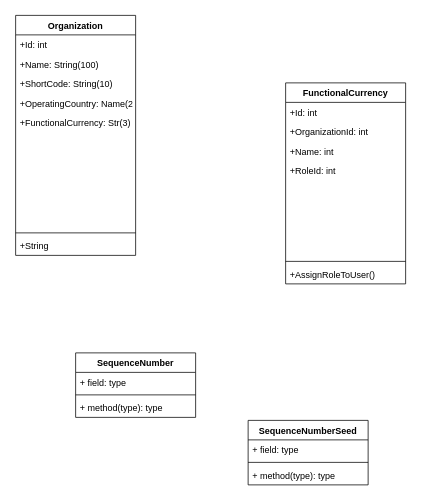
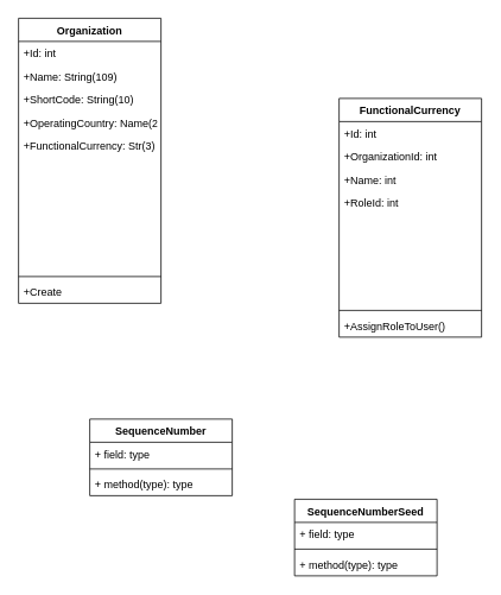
  <mxCell id="0" />
  <mxCell id="1" parent="0" />
  <mxCell id="2" value="Organization" style="swimlane;fontStyle=1;align=center;verticalAlign=top;childLayout=stackLayout;horizontal=1;startSize=26;horizontalStack=0;resizeParent=1;resizeParentMax=0;resizeLast=0;collapsible=1;marginBottom=0;" vertex="1" parent="1"><mxGeometry x="20" y="20" width="160" height="320" as="geometry" /></mxCell>
  <mxCell id="3" value="+Id: int" style="text;strokeColor=none;fillColor=none;align=left;verticalAlign=top;spacingLeft=4;spacingRight=4;overflow=hidden;rotatable=0;points=[[0,0.5],[1,0.5]];portConstraint=eastwest;" vertex="1" parent="2"><mxGeometry y="26" width="160" height="26" as="geometry" /></mxCell>
- <mxCell id="4" value="+Name: String(100)" style="text;strokeColor=none;fillColor=none;align=left;verticalAlign=top;spacingLeft=4;spacingRight=4;overflow=hidden;rotatable=0;points=[[0,0.5],[1,0.5]];portConstraint=eastwest;" vertex="1" parent="2"><mxGeometry y="52" width="160" height="26" as="geometry" /></mxCell>
+ <mxCell id="4" value="+Name: String(109)" style="text;strokeColor=none;fillColor=none;align=left;verticalAlign=top;spacingLeft=4;spacingRight=4;overflow=hidden;rotatable=0;points=[[0,0.5],[1,0.5]];portConstraint=eastwest;" vertex="1" parent="2"><mxGeometry y="52" width="160" height="26" as="geometry" /></mxCell>
  <mxCell id="5" value="+ShortCode: String(10)" style="text;strokeColor=none;fillColor=none;align=left;verticalAlign=top;spacingLeft=4;spacingRight=4;overflow=hidden;rotatable=0;points=[[0,0.5],[1,0.5]];portConstraint=eastwest;" vertex="1" parent="2"><mxGeometry y="78" width="160" height="26" as="geometry" /></mxCell>
  <mxCell id="6" value="+OperatingCountry: Name(2)" style="text;strokeColor=none;fillColor=none;align=left;verticalAlign=top;spacingLeft=4;spacingRight=4;overflow=hidden;rotatable=0;points=[[0,0.5],[1,0.5]];portConstraint=eastwest;" vertex="1" parent="2"><mxGeometry y="104" width="160" height="26" as="geometry" /></mxCell>
  <mxCell id="7" value="+FunctionalCurrency: Str(3)" style="text;strokeColor=none;fillColor=none;align=left;verticalAlign=top;spacingLeft=4;spacingRight=4;overflow=hidden;rotatable=0;points=[[0,0.5],[1,0.5]];portConstraint=eastwest;" vertex="1" parent="2"><mxGeometry y="130" width="160" height="26" as="geometry" /></mxCell>
  <mxCell id="8" style="text;strokeColor=none;fillColor=none;align=left;verticalAlign=top;spacingLeft=4;spacingRight=4;overflow=hidden;rotatable=0;points=[[0,0.5],[1,0.5]];portConstraint=eastwest;" vertex="1" parent="2"><mxGeometry y="156" width="160" height="26" as="geometry" /></mxCell>
  <mxCell id="9" style="text;strokeColor=none;fillColor=none;align=left;verticalAlign=top;spacingLeft=4;spacingRight=4;overflow=hidden;rotatable=0;points=[[0,0.5],[1,0.5]];portConstraint=eastwest;" vertex="1" parent="2"><mxGeometry y="182" width="160" height="26" as="geometry" /></mxCell>
  <mxCell id="10" style="text;strokeColor=none;fillColor=none;align=left;verticalAlign=top;spacingLeft=4;spacingRight=4;overflow=hidden;rotatable=0;points=[[0,0.5],[1,0.5]];portConstraint=eastwest;" vertex="1" parent="2"><mxGeometry y="208" width="160" height="26" as="geometry" /></mxCell>
  <mxCell id="11" style="text;strokeColor=none;fillColor=none;align=left;verticalAlign=top;spacingLeft=4;spacingRight=4;overflow=hidden;rotatable=0;points=[[0,0.5],[1,0.5]];portConstraint=eastwest;" vertex="1" parent="2"><mxGeometry y="234" width="160" height="26" as="geometry" /></mxCell>
  <mxCell id="12" style="text;strokeColor=none;fillColor=none;align=left;verticalAlign=top;spacingLeft=4;spacingRight=4;overflow=hidden;rotatable=0;points=[[0,0.5],[1,0.5]];portConstraint=eastwest;" vertex="1" parent="2"><mxGeometry y="260" width="160" height="26" as="geometry" /></mxCell>
  <mxCell id="13" value="" style="line;strokeWidth=1;fillColor=none;align=left;verticalAlign=middle;spacingTop=-1;spacingLeft=3;spacingRight=3;rotatable=0;labelPosition=right;points=[];portConstraint=eastwest;" vertex="1" parent="2"><mxGeometry y="286" width="160" height="8" as="geometry" /></mxCell>
- <mxCell id="14" value="+String" style="text;strokeColor=none;fillColor=none;align=left;verticalAlign=top;spacingLeft=4;spacingRight=4;overflow=hidden;rotatable=0;points=[[0,0.5],[1,0.5]];portConstraint=eastwest;" vertex="1" parent="2"><mxGeometry y="294" width="160" height="26" as="geometry" /></mxCell>
+ <mxCell id="14" value="+Create" style="text;strokeColor=none;fillColor=none;align=left;verticalAlign=top;spacingLeft=4;spacingRight=4;overflow=hidden;rotatable=0;points=[[0,0.5],[1,0.5]];portConstraint=eastwest;" vertex="1" parent="2"><mxGeometry y="294" width="160" height="26" as="geometry" /></mxCell>
  <mxCell id="15" value="FunctionalCurrency" style="swimlane;fontStyle=1;align=center;verticalAlign=top;childLayout=stackLayout;horizontal=1;startSize=26;horizontalStack=0;resizeParent=1;resizeParentMax=0;resizeLast=0;collapsible=1;marginBottom=0;" vertex="1" parent="1"><mxGeometry x="380" y="110" width="160" height="268" as="geometry" /></mxCell>
  <mxCell id="16" value="+Id: int" style="text;strokeColor=none;fillColor=none;align=left;verticalAlign=top;spacingLeft=4;spacingRight=4;overflow=hidden;rotatable=0;points=[[0,0.5],[1,0.5]];portConstraint=eastwest;" vertex="1" parent="15"><mxGeometry y="26" width="160" height="26" as="geometry" /></mxCell>
  <mxCell id="17" value="+OrganizationId: int" style="text;strokeColor=none;fillColor=none;align=left;verticalAlign=top;spacingLeft=4;spacingRight=4;overflow=hidden;rotatable=0;points=[[0,0.5],[1,0.5]];portConstraint=eastwest;" vertex="1" parent="15"><mxGeometry y="52" width="160" height="26" as="geometry" /></mxCell>
  <mxCell id="18" value="+Name: int" style="text;strokeColor=none;fillColor=none;align=left;verticalAlign=top;spacingLeft=4;spacingRight=4;overflow=hidden;rotatable=0;points=[[0,0.5],[1,0.5]];portConstraint=eastwest;" vertex="1" parent="15"><mxGeometry y="78" width="160" height="26" as="geometry" /></mxCell>
  <mxCell id="19" value="+RoleId: int" style="text;strokeColor=none;fillColor=none;align=left;verticalAlign=top;spacingLeft=4;spacingRight=4;overflow=hidden;rotatable=0;points=[[0,0.5],[1,0.5]];portConstraint=eastwest;" vertex="1" parent="15"><mxGeometry y="104" width="160" height="26" as="geometry" /></mxCell>
  <mxCell id="20" style="text;strokeColor=none;fillColor=none;align=left;verticalAlign=top;spacingLeft=4;spacingRight=4;overflow=hidden;rotatable=0;points=[[0,0.5],[1,0.5]];portConstraint=eastwest;" vertex="1" parent="15"><mxGeometry y="130" width="160" height="26" as="geometry" /></mxCell>
  <mxCell id="21" style="text;strokeColor=none;fillColor=none;align=left;verticalAlign=top;spacingLeft=4;spacingRight=4;overflow=hidden;rotatable=0;points=[[0,0.5],[1,0.5]];portConstraint=eastwest;" vertex="1" parent="15"><mxGeometry y="156" width="160" height="26" as="geometry" /></mxCell>
  <mxCell id="22" style="text;strokeColor=none;fillColor=none;align=left;verticalAlign=top;spacingLeft=4;spacingRight=4;overflow=hidden;rotatable=0;points=[[0,0.5],[1,0.5]];portConstraint=eastwest;" vertex="1" parent="15"><mxGeometry y="182" width="160" height="26" as="geometry" /></mxCell>
  <mxCell id="23" style="text;strokeColor=none;fillColor=none;align=left;verticalAlign=top;spacingLeft=4;spacingRight=4;overflow=hidden;rotatable=0;points=[[0,0.5],[1,0.5]];portConstraint=eastwest;" vertex="1" parent="15"><mxGeometry y="208" width="160" height="26" as="geometry" /></mxCell>
  <mxCell id="24" value="" style="line;strokeWidth=1;fillColor=none;align=left;verticalAlign=middle;spacingTop=-1;spacingLeft=3;spacingRight=3;rotatable=0;labelPosition=right;points=[];portConstraint=eastwest;" vertex="1" parent="15"><mxGeometry y="234" width="160" height="8" as="geometry" /></mxCell>
  <mxCell id="25" value="+AssignRoleToUser()" style="text;strokeColor=none;fillColor=none;align=left;verticalAlign=top;spacingLeft=4;spacingRight=4;overflow=hidden;rotatable=0;points=[[0,0.5],[1,0.5]];portConstraint=eastwest;" vertex="1" parent="15"><mxGeometry y="242" width="160" height="26" as="geometry" /></mxCell>
  <mxCell id="26" value="SequenceNumber" style="swimlane;fontStyle=1;align=center;verticalAlign=top;childLayout=stackLayout;horizontal=1;startSize=26;horizontalStack=0;resizeParent=1;resizeParentMax=0;resizeLast=0;collapsible=1;marginBottom=0;" vertex="1" parent="1"><mxGeometry x="100" y="470" width="160" height="86" as="geometry" /></mxCell>
  <mxCell id="27" value="+ field: type" style="text;strokeColor=none;fillColor=none;align=left;verticalAlign=top;spacingLeft=4;spacingRight=4;overflow=hidden;rotatable=0;points=[[0,0.5],[1,0.5]];portConstraint=eastwest;" vertex="1" parent="26"><mxGeometry y="26" width="160" height="26" as="geometry" /></mxCell>
  <mxCell id="28" value="" style="line;strokeWidth=1;fillColor=none;align=left;verticalAlign=middle;spacingTop=-1;spacingLeft=3;spacingRight=3;rotatable=0;labelPosition=right;points=[];portConstraint=eastwest;" vertex="1" parent="26"><mxGeometry y="52" width="160" height="8" as="geometry" /></mxCell>
  <mxCell id="29" value="+ method(type): type" style="text;strokeColor=none;fillColor=none;align=left;verticalAlign=top;spacingLeft=4;spacingRight=4;overflow=hidden;rotatable=0;points=[[0,0.5],[1,0.5]];portConstraint=eastwest;" vertex="1" parent="26"><mxGeometry y="60" width="160" height="26" as="geometry" /></mxCell>
  <mxCell id="30" value="SequenceNumberSeed" style="swimlane;fontStyle=1;align=center;verticalAlign=top;childLayout=stackLayout;horizontal=1;startSize=26;horizontalStack=0;resizeParent=1;resizeParentMax=0;resizeLast=0;collapsible=1;marginBottom=0;" vertex="1" parent="1"><mxGeometry x="330" y="560" width="160" height="86" as="geometry" /></mxCell>
  <mxCell id="31" value="+ field: type" style="text;strokeColor=none;fillColor=none;align=left;verticalAlign=top;spacingLeft=4;spacingRight=4;overflow=hidden;rotatable=0;points=[[0,0.5],[1,0.5]];portConstraint=eastwest;" vertex="1" parent="30"><mxGeometry y="26" width="160" height="26" as="geometry" /></mxCell>
  <mxCell id="32" value="" style="line;strokeWidth=1;fillColor=none;align=left;verticalAlign=middle;spacingTop=-1;spacingLeft=3;spacingRight=3;rotatable=0;labelPosition=right;points=[];portConstraint=eastwest;" vertex="1" parent="30"><mxGeometry y="52" width="160" height="8" as="geometry" /></mxCell>
  <mxCell id="33" value="+ method(type): type" style="text;strokeColor=none;fillColor=none;align=left;verticalAlign=top;spacingLeft=4;spacingRight=4;overflow=hidden;rotatable=0;points=[[0,0.5],[1,0.5]];portConstraint=eastwest;" vertex="1" parent="30"><mxGeometry y="60" width="160" height="26" as="geometry" /></mxCell>
